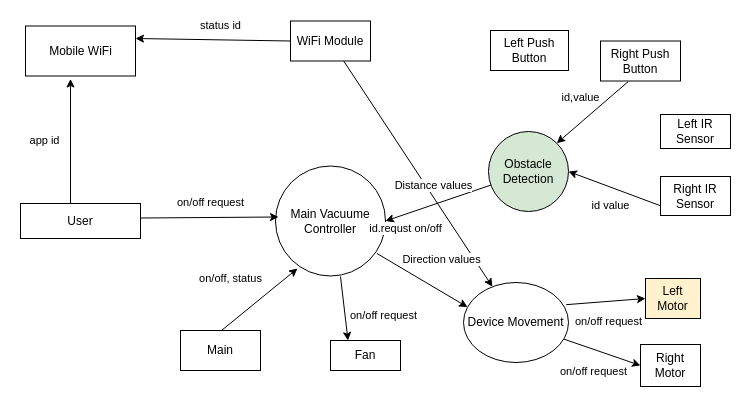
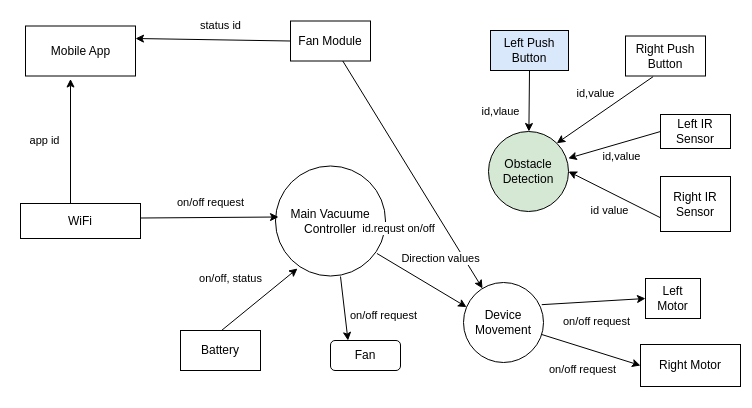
  <mxCell id="0" />
  <mxCell id="1" parent="0" />
  <mxCell id="2" value="Main Vacuume Controller" style="ellipse;whiteSpace=wrap;html=1;aspect=fixed;" parent="1" vertex="1"><mxGeometry x="275" y="165.5" width="110" height="110" as="geometry" /></mxCell>
- <mxCell id="3" value="User" style="rounded=0;whiteSpace=wrap;html=1;" parent="1" vertex="1"><mxGeometry x="20" y="203" width="120" height="35" as="geometry" /></mxCell>
+ <mxCell id="3" value="WiFi" style="rounded=0;whiteSpace=wrap;html=1;" parent="1" vertex="1"><mxGeometry x="20" y="203" width="120" height="35" as="geometry" /></mxCell>
  <mxCell id="4" value="on/off request" style="endArrow=classic;html=1;entryX=0.023;entryY=0.408;entryDx=0;entryDy=0;entryPerimeter=0;exitX=1;exitY=0.25;exitDx=0;exitDy=0;" parent="1" edge="1"><mxGeometry x="0.016" y="15" width="50" height="50" relative="1" as="geometry"><mxPoint x="140" y="217.5" as="sourcePoint" /><mxPoint x="278" y="216.5" as="targetPoint" /><mxPoint as="offset" /></mxGeometry></mxCell>
- <mxCell id="5" value="Mobile WiFi" style="html=1;" parent="1" vertex="1"><mxGeometry x="25" y="25.5" width="110" height="50" as="geometry" /></mxCell>
+ <mxCell id="5" value="Mobile App" style="html=1;" parent="1" vertex="1"><mxGeometry x="25" y="25.5" width="110" height="50" as="geometry" /></mxCell>
  <mxCell id="6" value="app id" style="endArrow=classic;html=1;" parent="1" edge="1"><mxGeometry x="0.024" y="25" width="50" height="50" relative="1" as="geometry"><mxPoint x="70" y="202.5" as="sourcePoint" /><mxPoint x="70" y="78.5" as="targetPoint" /><mxPoint x="-1" as="offset" /></mxGeometry></mxCell>
  <mxCell id="7" value="status id" style="endArrow=classic;html=1;exitX=0;exitY=0.5;exitDx=0;exitDy=0;" parent="1" source="12" edge="1"><mxGeometry x="-0.094" y="-14" width="50" height="50" relative="1" as="geometry"><mxPoint x="280" y="38" as="sourcePoint" /><mxPoint x="135" y="38" as="targetPoint" /><mxPoint as="offset" /></mxGeometry></mxCell>
  <mxCell id="8" value="Left IR Sensor" style="rounded=0;whiteSpace=wrap;html=1;" parent="1" vertex="1"><mxGeometry x="660" y="114" width="70" height="34" as="geometry" /></mxCell>
- <mxCell id="9" value="Fan" style="rounded=0;whiteSpace=wrap;html=1;" parent="1" vertex="1"><mxGeometry x="330" y="340" width="70" height="30" as="geometry" /></mxCell>
- <mxCell id="10" value="Left Motor" style="rounded=0;whiteSpace=wrap;html=1;fillColor=#fff2cc;" parent="1" vertex="1"><mxGeometry x="645" y="278" width="55" height="40" as="geometry" /></mxCell>
- <mxCell id="11" value="Main" style="rounded=0;whiteSpace=wrap;html=1;" parent="1" vertex="1"><mxGeometry x="180" y="330" width="80" height="40" as="geometry" /></mxCell>
- <mxCell id="12" value="WiFi Module" style="rounded=0;whiteSpace=wrap;html=1;" parent="1" vertex="1"><mxGeometry x="290" y="20.5" width="80" height="40" as="geometry" /></mxCell>
+ <mxCell id="9" value="Fan" style="whiteSpace=wrap;html=1;rounded=1;" parent="1" vertex="1"><mxGeometry x="330" y="340" width="70" height="30" as="geometry" /></mxCell>
+ <mxCell id="10" value="Left Motor" style="rounded=0;whiteSpace=wrap;html=1;" parent="1" vertex="1"><mxGeometry x="645" y="278" width="55" height="40" as="geometry" /></mxCell>
+ <mxCell id="11" value="Battery" style="rounded=0;whiteSpace=wrap;html=1;" parent="1" vertex="1"><mxGeometry x="180" y="330" width="80" height="40" as="geometry" /></mxCell>
+ <mxCell id="12" value="Fan Module" style="rounded=0;whiteSpace=wrap;html=1;" parent="1" vertex="1"><mxGeometry x="290" y="20.5" width="80" height="40" as="geometry" /></mxCell>
  <mxCell id="13" value="id.requst on/off" style="endArrow=classic;html=1;" parent="1" source="12" target="28" edge="1"><mxGeometry x="0.28" y="-40" width="50" height="50" relative="1" as="geometry"><mxPoint x="360" y="155.5" as="sourcePoint" /><mxPoint x="410" y="105.5" as="targetPoint" /><mxPoint y="1" as="offset" /></mxGeometry></mxCell>
- <mxCell id="14" value="Right IR Sensor" style="rounded=0;whiteSpace=wrap;html=1;" parent="1" vertex="1"><mxGeometry x="660" y="176" width="70" height="39" as="geometry" /></mxCell>
- <mxCell id="15" value="Right Motor" style="rounded=0;whiteSpace=wrap;html=1;" parent="1" vertex="1"><mxGeometry x="640" y="344" width="60" height="42" as="geometry" /></mxCell>
- <mxCell id="16" value="Right Push Button" style="rounded=0;whiteSpace=wrap;html=1;" parent="1" vertex="1"><mxGeometry x="600" y="40.5" width="80" height="40" as="geometry" /></mxCell>
- <mxCell id="17" value="Left Push Button" style="rounded=0;whiteSpace=wrap;html=1;" parent="1" vertex="1"><mxGeometry x="490" y="30" width="78" height="40" as="geometry" /></mxCell>
+ <mxCell id="14" value="Right IR Sensor" style="rounded=0;whiteSpace=wrap;html=1;" parent="1" vertex="1"><mxGeometry x="660" y="176" width="70" height="55" as="geometry" /></mxCell>
+ <mxCell id="15" value="Right Motor" style="rounded=0;whiteSpace=wrap;html=1;" parent="1" vertex="1"><mxGeometry x="640" y="344" width="100" height="42" as="geometry" /></mxCell>
+ <mxCell id="16" value="Right Push Button" style="rounded=0;whiteSpace=wrap;html=1;" parent="1" vertex="1"><mxGeometry x="625" y="35.5" width="80" height="40" as="geometry" /></mxCell>
+ <mxCell id="17" value="Left Push Button" style="rounded=0;whiteSpace=wrap;html=1;fillColor=#dae8fc;" parent="1" vertex="1"><mxGeometry x="490" y="30" width="78" height="40" as="geometry" /></mxCell>
  <mxCell id="18" value="Direction values" style="endArrow=classic;html=1;entryX=0.038;entryY=0.307;entryDx=0;entryDy=0;entryPerimeter=0;exitX=0.922;exitY=0.795;exitDx=0;exitDy=0;exitPerimeter=0;" parent="1" source="2" target="28" edge="1"><mxGeometry x="0.095" y="29" width="50" height="50" relative="1" as="geometry"><mxPoint x="450" y="238" as="sourcePoint" /><mxPoint x="420" y="285.5" as="targetPoint" /><mxPoint y="1" as="offset" /></mxGeometry></mxCell>
- <mxCell id="19" value="Distance values" style="endArrow=classic;html=1;entryX=1;entryY=0.5;entryDx=0;entryDy=0;exitX=0.088;exitY=0.65;exitDx=0;exitDy=0;exitPerimeter=0;" parent="1" source="27" target="2" edge="1"><mxGeometry x="0.022" y="-18" width="50" height="50" relative="1" as="geometry"><mxPoint x="460" y="188" as="sourcePoint" /><mxPoint x="410" y="135.5" as="targetPoint" /><mxPoint as="offset" /></mxGeometry></mxCell>
  <mxCell id="20" value="on/off, status" style="endArrow=classic;html=1;entryX=0.191;entryY=0.931;entryDx=0;entryDy=0;entryPerimeter=0;exitX=0.5;exitY=0;exitDx=0;exitDy=0;" parent="1" edge="1"><mxGeometry x="-0.188" y="35" width="50" height="50" relative="1" as="geometry"><mxPoint x="221" y="330" as="sourcePoint" /><mxPoint x="297" y="268" as="targetPoint" /><mxPoint as="offset" /></mxGeometry></mxCell>
+ <mxCell id="21" value="id,vlaue" style="endArrow=classic;html=1;exitX=0.5;exitY=1;exitDx=0;exitDy=0;" parent="1" source="17" target="27" edge="1"><mxGeometry x="0.336" y="-29" width="50" height="50" relative="1" as="geometry"><mxPoint x="450" y="108" as="sourcePoint" /><mxPoint x="486" y="348" as="targetPoint" /><mxPoint as="offset" /></mxGeometry></mxCell>
  <mxCell id="22" value="id,value" style="endArrow=classic;html=1;entryX=1;entryY=0;entryDx=0;entryDy=0;exitX=0.345;exitY=1.017;exitDx=0;exitDy=0;exitPerimeter=0;" parent="1" source="16" target="27" edge="1"><mxGeometry x="-0.026" y="-19" width="50" height="50" relative="1" as="geometry"><mxPoint x="590" y="88" as="sourcePoint" /><mxPoint x="520" y="349" as="targetPoint" /><mxPoint as="offset" /></mxGeometry></mxCell>
  <mxCell id="23" value="id value" style="endArrow=classic;html=1;entryX=1;entryY=0.5;entryDx=0;entryDy=0;exitX=0;exitY=0.75;exitDx=0;exitDy=0;" parent="1" source="14" target="27" edge="1"><mxGeometry x="-0.046" y="17" width="50" height="50" relative="1" as="geometry"><mxPoint x="580" y="225.5" as="sourcePoint" /><mxPoint x="555" y="181" as="targetPoint" /><mxPoint as="offset" /></mxGeometry></mxCell>
+ <mxCell id="24" value="id,value" style="endArrow=classic;html=1;entryX=0.997;entryY=0.335;entryDx=0;entryDy=0;exitX=0;exitY=0.5;exitDx=0;exitDy=0;entryPerimeter=0;" parent="1" source="8" target="27" edge="1"><mxGeometry x="-0.087" y="13" width="50" height="50" relative="1" as="geometry"><mxPoint x="610" y="178.5" as="sourcePoint" /><mxPoint x="555" y="168" as="targetPoint" /><mxPoint as="offset" /></mxGeometry></mxCell>
  <mxCell id="25" value="on/off request" style="endArrow=classic;html=1;entryX=0;entryY=0.5;entryDx=0;entryDy=0;exitX=0.978;exitY=0.277;exitDx=0;exitDy=0;exitPerimeter=0;" parent="1" source="28" target="10" edge="1"><mxGeometry x="0.031" y="-20" width="50" height="50" relative="1" as="geometry"><mxPoint x="560" y="278" as="sourcePoint" /><mxPoint x="555" y="308" as="targetPoint" /><mxPoint as="offset" /></mxGeometry></mxCell>
  <mxCell id="26" value="on/off request" style="endArrow=classic;html=1;entryX=0;entryY=0.5;entryDx=0;entryDy=0;" parent="1" source="28" target="15" edge="1"><mxGeometry x="-0.048" y="-21" width="50" height="50" relative="1" as="geometry"><mxPoint x="510" y="368" as="sourcePoint" /><mxPoint x="555" y="321" as="targetPoint" /><mxPoint as="offset" /></mxGeometry></mxCell>
  <mxCell id="27" value="Obstacle Detection" style="ellipse;whiteSpace=wrap;html=1;aspect=fixed;rounded=0;fillColor=#d5e8d4;" parent="1" vertex="1"><mxGeometry x="488" y="131" width="80" height="80" as="geometry" /></mxCell>
- <mxCell id="28" value="Device Movement" style="ellipse;whiteSpace=wrap;html=1;aspect=fixed;rounded=0;" parent="1" vertex="1"><mxGeometry x="463" y="282" width="105" height="80" as="geometry" /></mxCell>
+ <mxCell id="28" value="Device Movement" style="ellipse;whiteSpace=wrap;html=1;aspect=fixed;rounded=0;" parent="1" vertex="1"><mxGeometry x="463" y="282" width="80" height="80" as="geometry" /></mxCell>
  <mxCell id="29" value="on/off request" style="endArrow=classic;html=1;entryX=0.25;entryY=0;entryDx=0;entryDy=0;" parent="1" target="9" edge="1"><mxGeometry x="0.366" y="38" width="50" height="50" relative="1" as="geometry"><mxPoint x="340" y="276" as="sourcePoint" /><mxPoint x="70" y="408" as="targetPoint" /><mxPoint as="offset" /></mxGeometry></mxCell>
